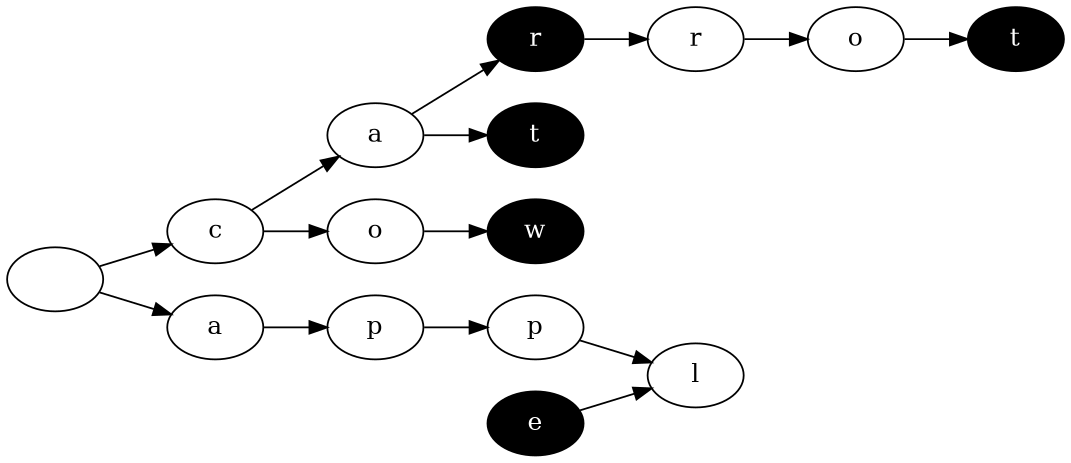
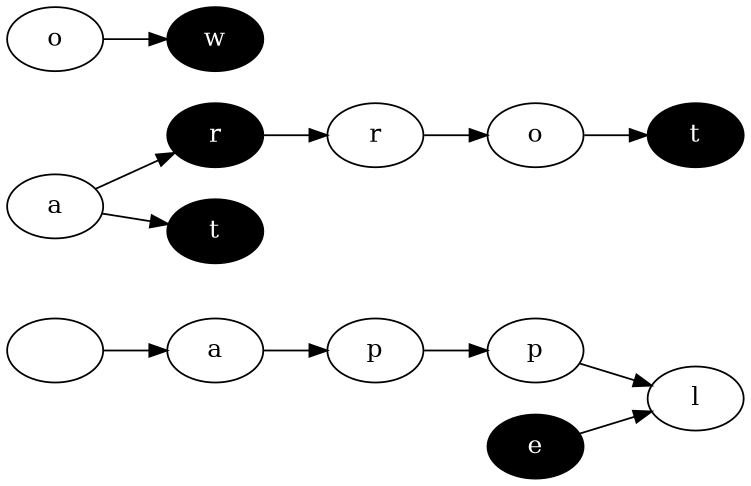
  digraph {
    rankdir=LR
    n1 [label=" "]
-   n2 [label=c]
    n3 [label=a]
    n4 [label=a]
    n5 [label=o]
    n6 [label=p]
    n7 [fillcolor=black fontcolor=white label=r style=filled]
    n8 [fillcolor=black fontcolor=white label=t style=filled]
    n9 [fillcolor=black fontcolor=white label=w style=filled]
    n10 [label=r]
    n11 [label=o]
    n12 [fillcolor=black fontcolor=white label=t style=filled]
    n13 [label=p]
    n14 [label=l]
    n15 [fillcolor=black fontcolor=white label=e style=filled]
-   n1 -> n2
    n1 -> n3
-   n2 -> n4
-   n2 -> n5
    n3 -> n6
    n4 -> n7
    n4 -> n8
    n5 -> n9
    n6 -> n13
    n7 -> n10
    n10 -> n11
    n11 -> n12
    n13 -> n14
    n15 -> n14
  }
